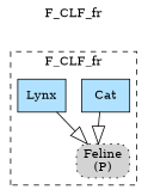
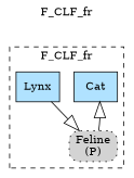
  digraph {
    label=F_CLF_fr
    labelfontsize=12
    labelloc=tl
    node [fillcolor=lightskyblue1 shape=record style=filled]
    edge [arrowhead=onormal arrowsize=2.0]
    n1 [label=Cat]
    n2 [fillcolor=lightgray label=<Feline<br/>(P)> shape=box style="rounded,filled,dotted"]
    n3 [label=Lynx]
    subgraph cluster_1 {
      style=dashed
      n1
      n2
      n3
    }
-   n1 -> n2
+   n2 -> n1
    n3 -> n2
  }
